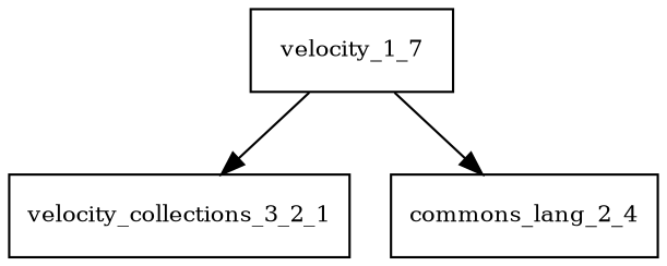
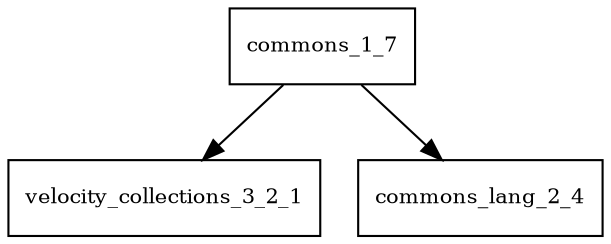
  digraph {
    node [fontsize=10.0 shape=box]
    n1 [label=velocity_collections_3_2_1]
-   velocity_1_7
+   velocity_1_7 [label=commons_1_7]
    commons_lang_2_4
    velocity_1_7 -> n1
    velocity_1_7 -> commons_lang_2_4
  }
